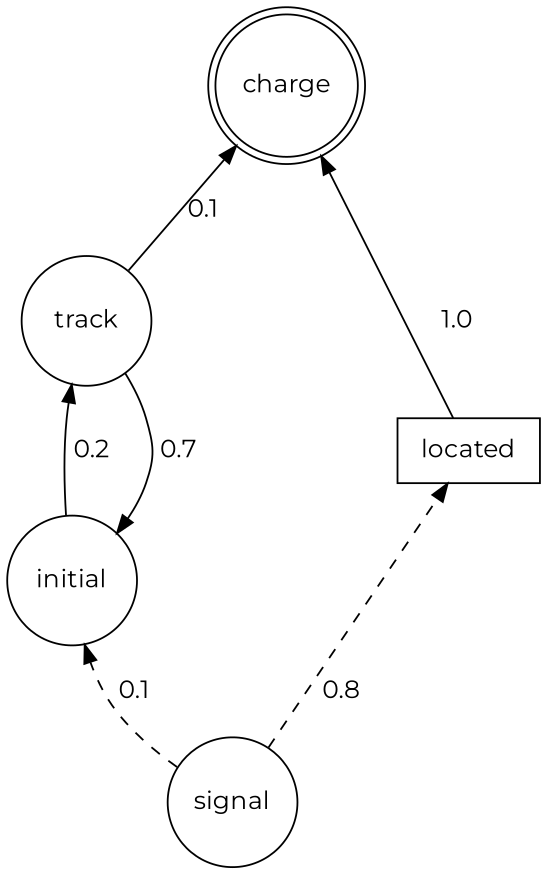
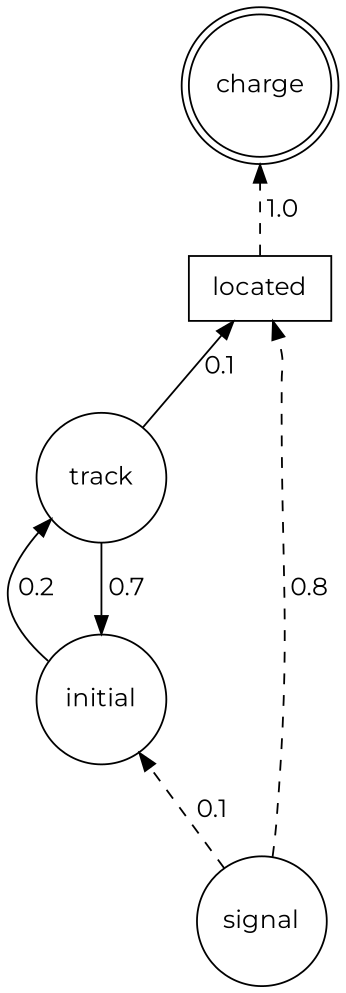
  digraph {
    fontname=Montserrat
    forcelabels=true
    nodesep=1.3
    rankdir=BT
    node [fontname=Montserrat shape=circle]
    edge [color=black fontname=Montserrat splines=curved weight=0.2]
    initial [width=1.0]
    track [width=1.0]
    signal [width=1.0]
    located [shape=rectangle width=1.1]
    charge [shape=doublecircle width=1.1]
    initial -> track [label=" 0.2" penwidth=1.0]
    track -> initial [label=" 0.7" penwidth=1.0 style=solid]
-   track -> charge [label="0.1 " weight=0.6]
+   track -> located [label="0.1 " weight=0.6]
    signal -> initial [label=" 0.1 " penwidth=1.0 style=dashed]
    signal -> located [label=" 0.8 " style=dashed weight=0.6]
-   located -> charge [label=" 1.0" weight=0.1]
+   located -> charge [label=" 1.0" weight=0.1 style=dashed]
  }
